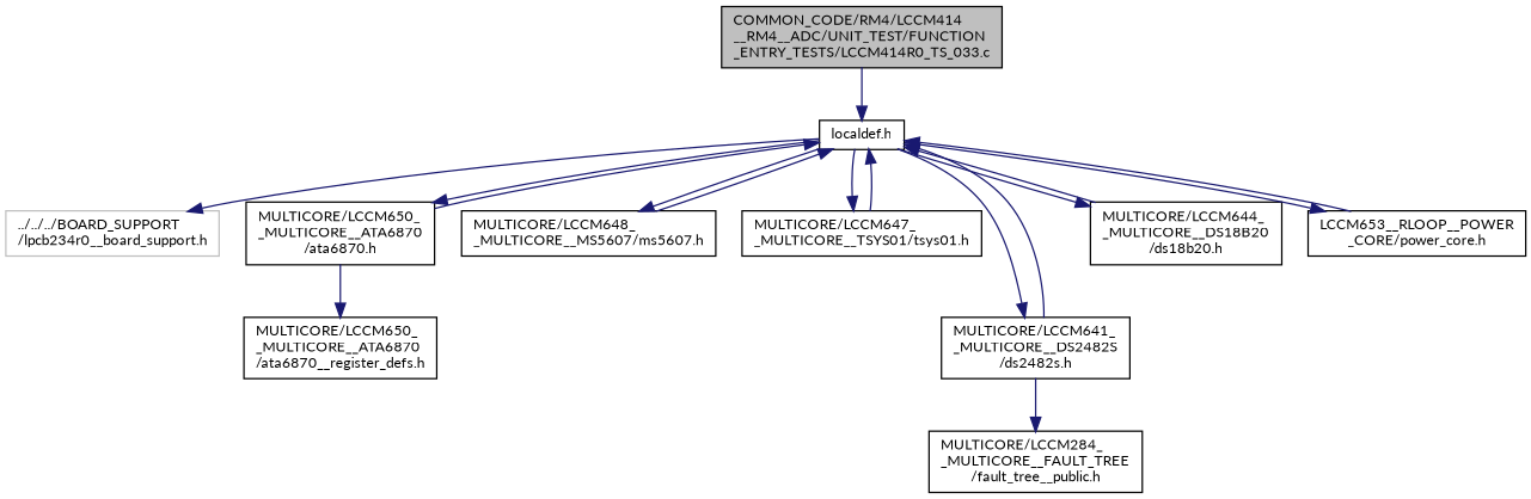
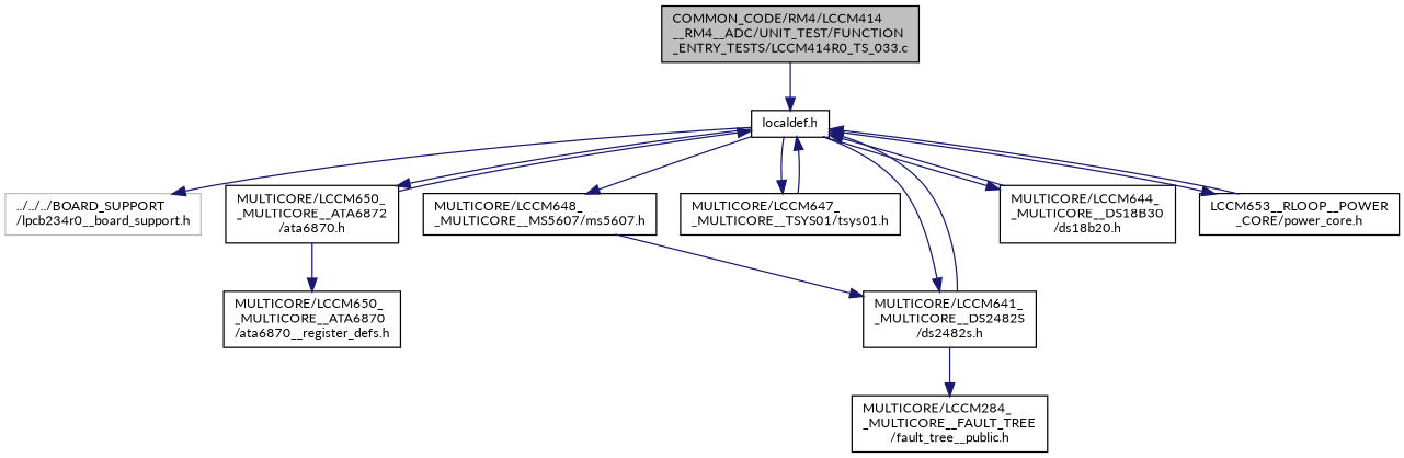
  digraph {
    fontname=Lato
    node [color=black fillcolor=white fontname=Lato fontsize=10 shape=record style=filled]
    edge [color=midnightblue fontname=Lato fontsize=10 labelfontname=Helvetica labelfontsize=10 style=solid]
    n1 [fillcolor=grey75 fontcolor=black height=0.2 label="COMMON_CODE/RM4/LCCM414\l__RM4__ADC/UNIT_TEST/FUNCTION\l_ENTRY_TESTS/LCCM414R0_TS_033.c" width=0.4]
    n2 [height=0.2 label="localdef.h" width=0.4]
    n3 [color=grey75 height=0.2 label="../../../BOARD_SUPPORT\l/lpcb234r0__board_support.h" width=0.4]
-   n4 [height=0.2 label="MULTICORE/LCCM650_\l_MULTICORE__ATA6870\l/ata6870.h" width=0.4]
+   n4 [height=0.2 label="MULTICORE/LCCM650_\l_MULTICORE__ATA6872\l/ata6870.h" width=0.4]
    n5 [height=0.2 label="MULTICORE/LCCM648_\l_MULTICORE__MS5607/ms5607.h" width=0.4]
    n6 [height=0.2 label="MULTICORE/LCCM647_\l_MULTICORE__TSYS01/tsys01.h" width=0.4]
    n7 [height=0.2 label="MULTICORE/LCCM641_\l_MULTICORE__DS2482S\l/ds2482s.h" width=0.4]
-   n8 [height=0.2 label="MULTICORE/LCCM644_\l_MULTICORE__DS18B20\l/ds18b20.h" width=0.4]
+   n8 [height=0.2 label="MULTICORE/LCCM644_\l_MULTICORE__DS18B30\l/ds18b20.h" width=0.4]
    n9 [height=0.2 label="LCCM653__RLOOP__POWER\l_CORE/power_core.h" width=0.4]
    n10 [height=0.2 label="MULTICORE/LCCM650_\l_MULTICORE__ATA6870\l/ata6870__register_defs.h" width=0.4]
    n11 [height=0.2 label="MULTICORE/LCCM284_\l_MULTICORE__FAULT_TREE\l/fault_tree__public.h" width=0.4]
    n1 -> n2
    n2 -> n3
    n2 -> n4
    n2 -> n5
    n2 -> n6
    n2 -> n7
    n2 -> n8
    n2 -> n9
    n4 -> n2
    n4 -> n10
-   n5 -> n2
+   n5 -> n7
    n6 -> n2
    n7 -> n2
    n7 -> n11
    n8 -> n2
    n9 -> n2
  }
